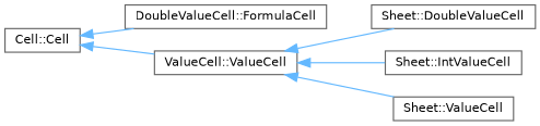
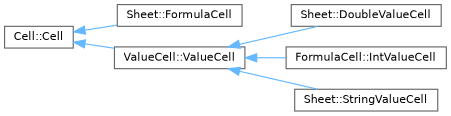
  digraph {
    rankdir=LR
    node [color=grey40 fillcolor=white fontname=Helvetica fontsize=10 shape=box style=filled]
    edge [color=steelblue1 dir=back fontname=Helvetica fontsize=10 labelfontname=Helvetica labelfontsize=10 style=solid]
    n1 [height=0.2 label="Cell::Cell" width=0.4]
-   n2 [height=0.2 label="DoubleValueCell::FormulaCell" width=0.4]
+   n2 [height=0.2 label="Sheet::FormulaCell" width=0.4]
    n3 [height=0.2 label="ValueCell::ValueCell" width=0.4]
    n4 [height=0.2 label="Sheet::DoubleValueCell" width=0.4]
-   n5 [height=0.2 label="Sheet::IntValueCell" width=0.4]
-   n6 [height=0.2 label="Sheet::ValueCell" width=0.4]
+   n5 [height=0.2 label="FormulaCell::IntValueCell" width=0.4]
+   n6 [height=0.2 label="Sheet::StringValueCell" width=0.4]
    n1 -> n2
    n1 -> n3
    n3 -> n4
    n3 -> n5
    n3 -> n6
  }
